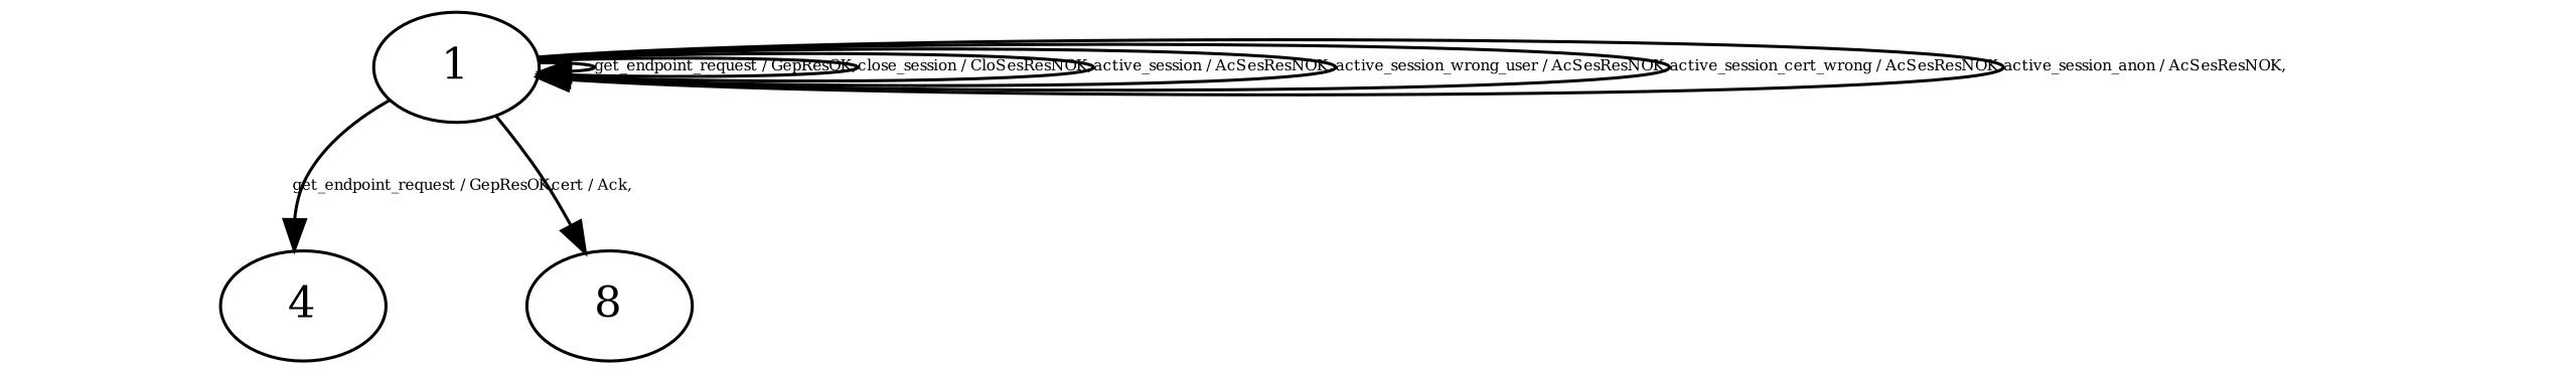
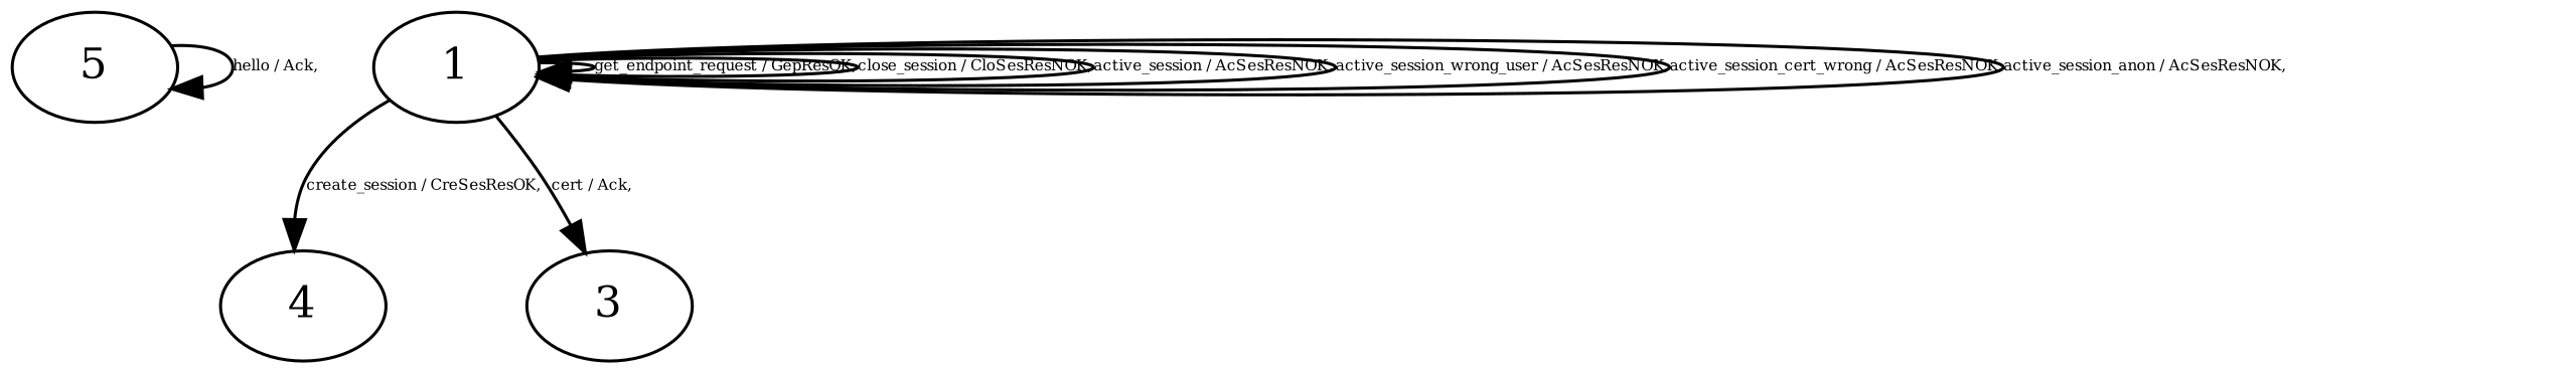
  digraph {
    node [fillcolor=white shape=ellipse style=filled]
    edge [fontsize=5]
+   5
    1
    4
-   3 [label=8]
+   3
+   5 -> 5 [label="hello / Ack,"]
    1 -> 1 [label="get_endpoint_request / GepResOK,"]
    1 -> 1 [label="close_session / CloSesResNOK,"]
    1 -> 1 [label="active_session / AcSesResNOK,"]
    1 -> 1 [label="active_session_wrong_user / AcSesResNOK,"]
    1 -> 1 [label="active_session_cert_wrong / AcSesResNOK,"]
    1 -> 1 [label="active_session_anon / AcSesResNOK,"]
-   1 -> 4 [label="get_endpoint_request / GepResOK,"]
+   1 -> 4 [label="create_session / CreSesResOK,"]
    1 -> 3 [label="cert / Ack,"]
  }
